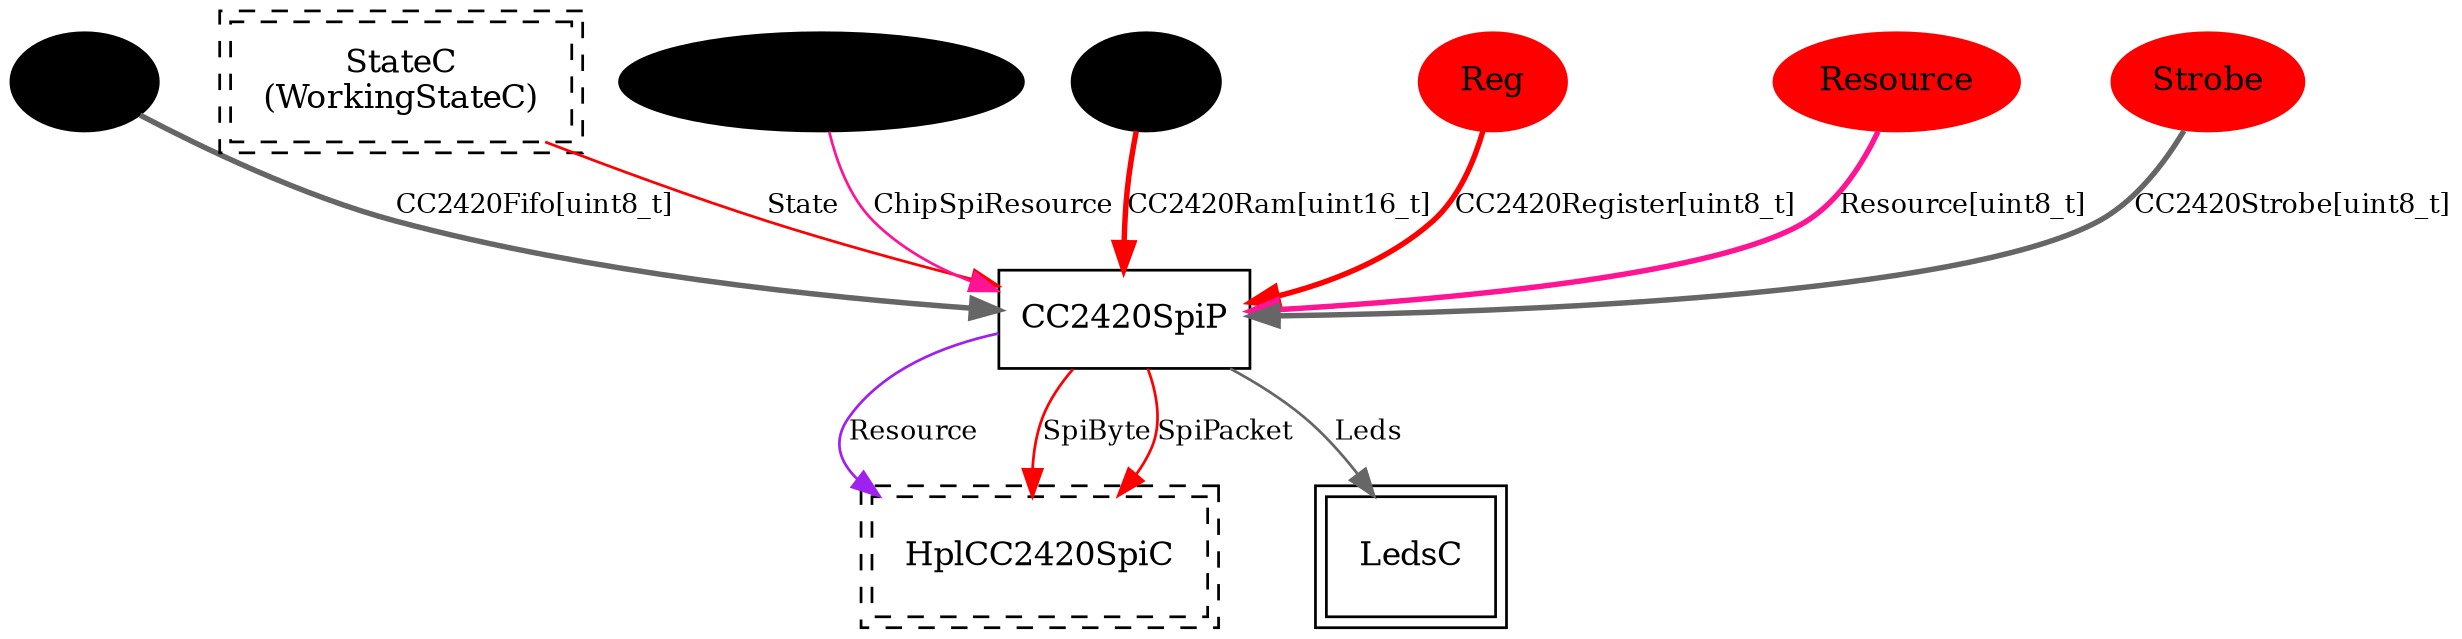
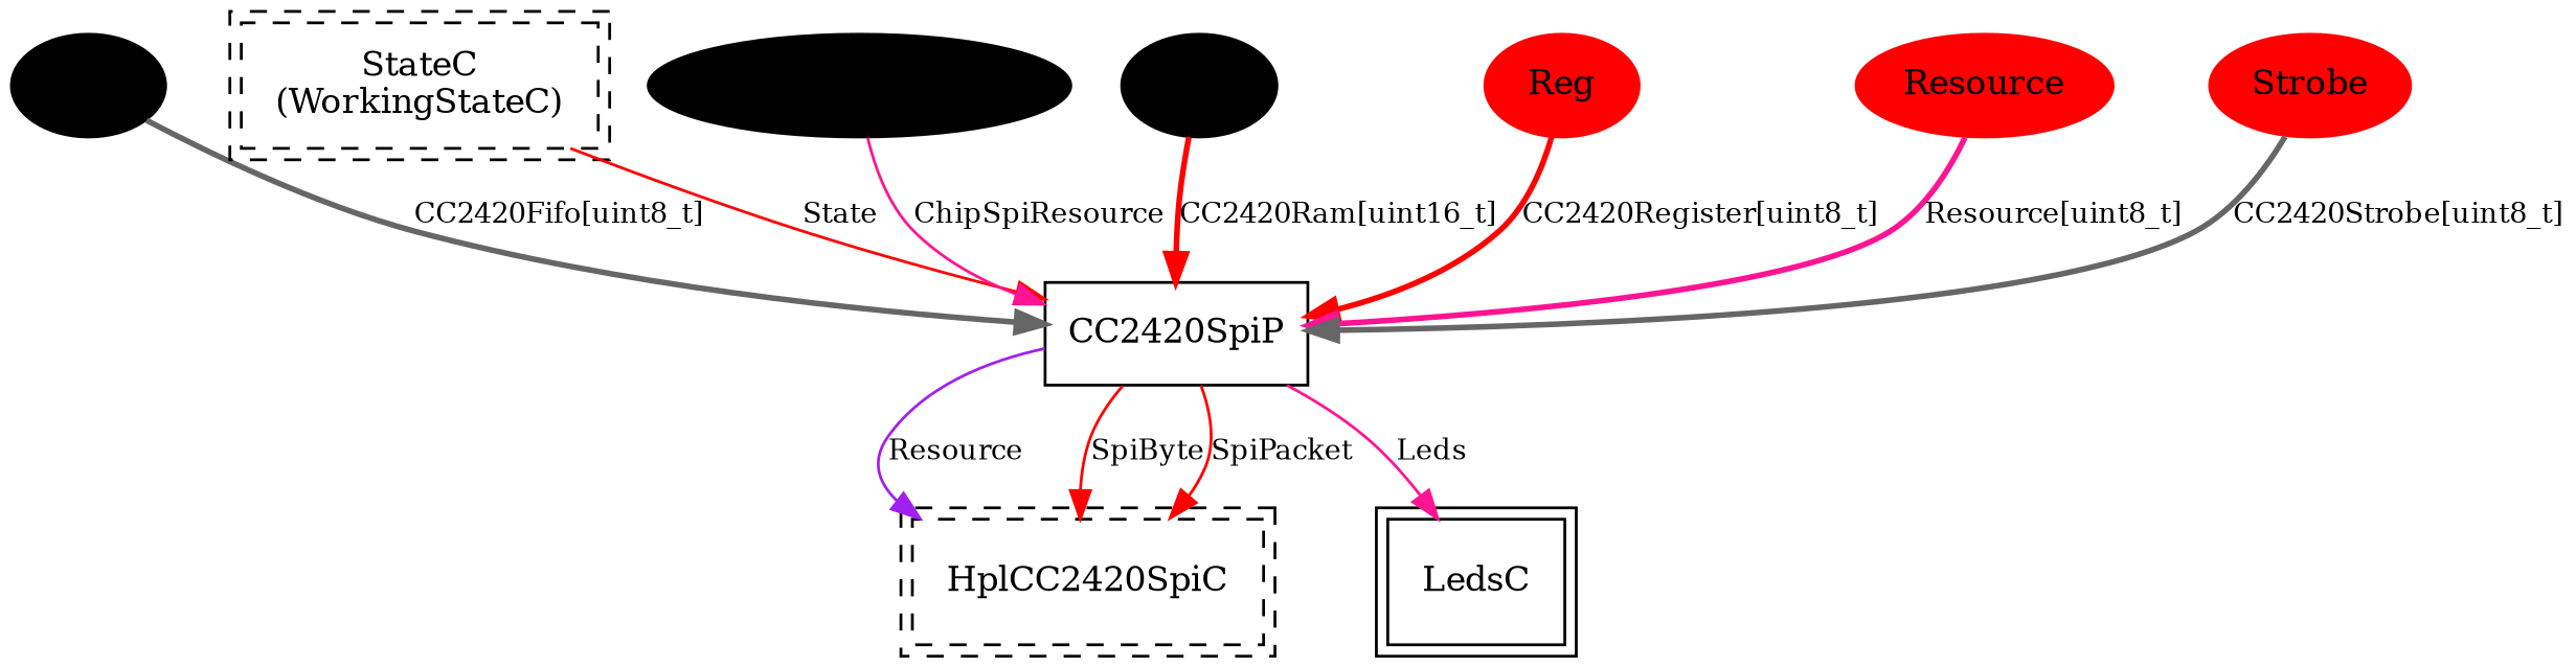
  digraph {
    node [color=black fontsize=12 shape=ellipse style=filled]
    edge [color=red fontsize=10]
    n1 [label=Fifo]
    CC2420SpiP [shape=box style=""]
    n3 [label=HplCC2420SpiC peripheries=2 shape=box style=dashed]
    LedsC [peripheries=2 shape=box style=""]
    n5 [label="StateC\n(WorkingStateC)" peripheries=2 shape=box style=dashed]
    n6 [label=ChipSpiResource]
    n7 [label=Ram]
    n8 [color=red label=Reg]
    n9 [color=red label=Resource]
    n10 [color=red label=Strobe]
    n1 -> CC2420SpiP [color=gray40 label="CC2420Fifo[uint8_t]" style=bold]
    CC2420SpiP -> n3 [color=purple label=Resource]
    CC2420SpiP -> n3 [label=SpiByte]
    CC2420SpiP -> n3 [label=SpiPacket]
-   CC2420SpiP -> LedsC [color=gray40 label=Leds]
+   CC2420SpiP -> LedsC [color=deeppink label=Leds]
    n5 -> CC2420SpiP [label=State]
    n6 -> CC2420SpiP [color=deeppink label=ChipSpiResource]
    n7 -> CC2420SpiP [label="CC2420Ram[uint16_t]" style=bold]
    n8 -> CC2420SpiP [label="CC2420Register[uint8_t]" style=bold]
    n9 -> CC2420SpiP [color=deeppink label="Resource[uint8_t]" style=bold]
    n10 -> CC2420SpiP [color=gray40 label="CC2420Strobe[uint8_t]" style=bold]
  }
